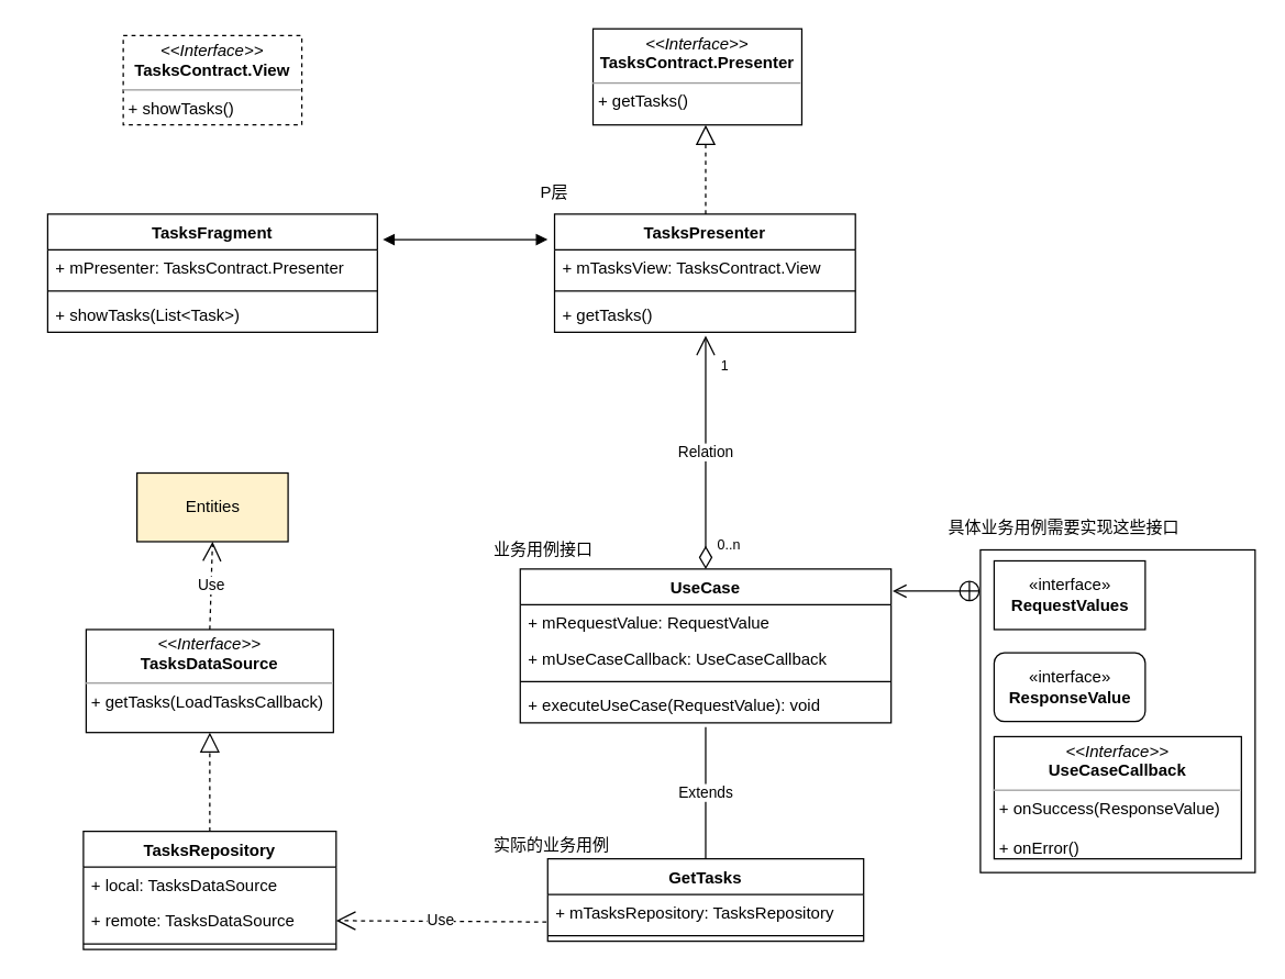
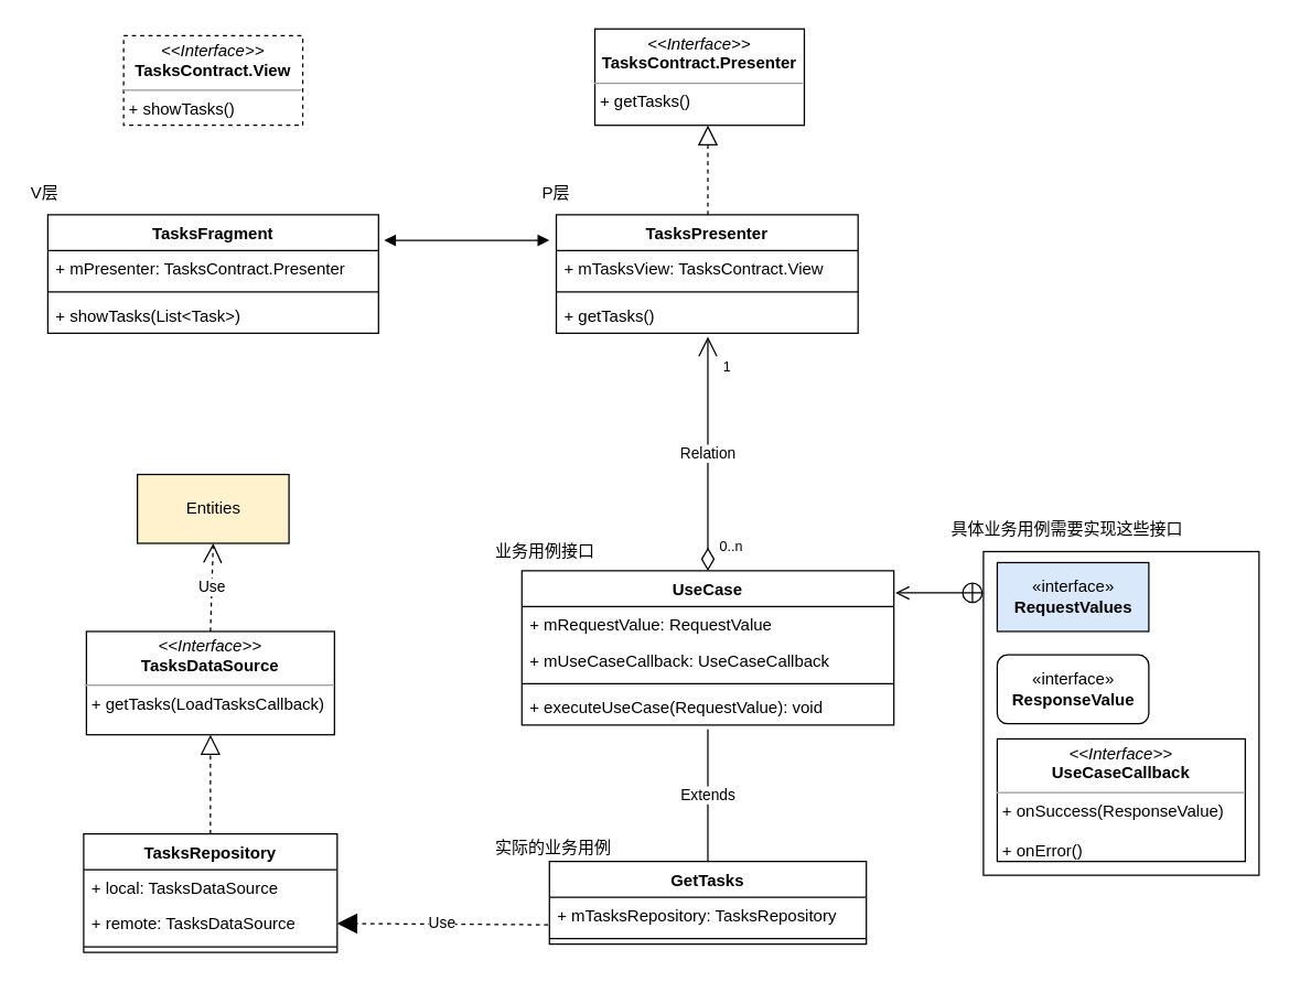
  <mxCell id="0" />
  <mxCell id="1" parent="0" />
  <mxCell id="2" value="GetTasks" style="swimlane;fontStyle=1;align=center;verticalAlign=top;childLayout=stackLayout;horizontal=1;startSize=26;horizontalStack=0;resizeParent=1;resizeParentMax=0;resizeLast=0;collapsible=1;marginBottom=0;" parent="1" vertex="1"><mxGeometry x="398" y="625" width="230" height="60" as="geometry" /></mxCell>
  <mxCell id="3" value="+ mTasksRepository: TasksRepository" style="text;strokeColor=none;fillColor=none;align=left;verticalAlign=top;spacingLeft=4;spacingRight=4;overflow=hidden;rotatable=0;points=[[0,0.5],[1,0.5]];portConstraint=eastwest;" parent="2" vertex="1"><mxGeometry y="26" width="230" height="26" as="geometry" /></mxCell>
  <mxCell id="4" value="" style="line;strokeWidth=1;fillColor=none;align=left;verticalAlign=middle;spacingTop=-1;spacingLeft=3;spacingRight=3;rotatable=0;labelPosition=right;points=[];portConstraint=eastwest;" parent="2" vertex="1"><mxGeometry y="52" width="230" height="8" as="geometry" /></mxCell>
  <mxCell id="5" value="Entities&lt;br&gt;" style="html=1;fillColor=#fff2cc;" parent="1" vertex="1"><mxGeometry x="99" y="344" width="110" height="50" as="geometry" /></mxCell>
  <mxCell id="6" value="UseCase" style="swimlane;fontStyle=1;align=center;verticalAlign=top;childLayout=stackLayout;horizontal=1;startSize=26;horizontalStack=0;resizeParent=1;resizeParentMax=0;resizeLast=0;collapsible=1;marginBottom=0;" parent="1" vertex="1"><mxGeometry x="378" y="414" width="270" height="112" as="geometry" /></mxCell>
  <mxCell id="7" value="+ mRequestValue: RequestValue" style="text;strokeColor=none;fillColor=none;align=left;verticalAlign=top;spacingLeft=4;spacingRight=4;overflow=hidden;rotatable=0;points=[[0,0.5],[1,0.5]];portConstraint=eastwest;" parent="6" vertex="1"><mxGeometry y="26" width="270" height="26" as="geometry" /></mxCell>
  <mxCell id="8" value="+ mUseCaseCallback: UseCaseCallback" style="text;strokeColor=none;fillColor=none;align=left;verticalAlign=top;spacingLeft=4;spacingRight=4;overflow=hidden;rotatable=0;points=[[0,0.5],[1,0.5]];portConstraint=eastwest;" parent="6" vertex="1"><mxGeometry y="52" width="270" height="26" as="geometry" /></mxCell>
  <mxCell id="9" value="" style="line;strokeWidth=1;fillColor=none;align=left;verticalAlign=middle;spacingTop=-1;spacingLeft=3;spacingRight=3;rotatable=0;labelPosition=right;points=[];portConstraint=eastwest;" parent="6" vertex="1"><mxGeometry y="78" width="270" height="8" as="geometry" /></mxCell>
  <mxCell id="10" value="+ executeUseCase(RequestValue): void" style="text;strokeColor=none;fillColor=none;align=left;verticalAlign=top;spacingLeft=4;spacingRight=4;overflow=hidden;rotatable=0;points=[[0,0.5],[1,0.5]];portConstraint=eastwest;" parent="6" vertex="1"><mxGeometry y="86" width="270" height="26" as="geometry" /></mxCell>
  <mxCell id="11" value="业务用例接口" style="text;html=1;resizable=0;points=[];autosize=1;align=left;verticalAlign=top;spacingTop=-4;" parent="1" vertex="1"><mxGeometry x="357" y="390" width="90" height="20" as="geometry" /></mxCell>
  <mxCell id="12" value="Extends" style="endArrow=none;endSize=16;endFill=0;html=1;entryX=0.5;entryY=1.115;entryDx=0;entryDy=0;entryPerimeter=0;exitX=0.5;exitY=0;exitDx=0;exitDy=0;" parent="1" source="2" target="10" edge="1"><mxGeometry width="160" relative="1" as="geometry"><mxPoint x="343" y="595" as="sourcePoint" /><mxPoint x="503" y="595" as="targetPoint" /></mxGeometry></mxCell>
  <mxCell id="13" value="实际的业务用例" style="text;html=1;resizable=0;points=[];autosize=1;align=left;verticalAlign=top;spacingTop=-4;" parent="1" vertex="1"><mxGeometry x="357" y="605" width="100" height="20" as="geometry" /></mxCell>
  <mxCell id="14" value="" style="endArrow=open;startArrow=circlePlus;endFill=0;startFill=0;endSize=8;html=1;entryX=1.004;entryY=0.143;entryDx=0;entryDy=0;entryPerimeter=0;" parent="1" target="6" edge="1"><mxGeometry width="160" relative="1" as="geometry"><mxPoint x="713" y="430" as="sourcePoint" /><mxPoint x="843" y="475" as="targetPoint" /></mxGeometry></mxCell>
  <mxCell id="15" value="" style="rounded=0;whiteSpace=wrap;html=1;" parent="1" vertex="1"><mxGeometry x="713" y="400" width="200" height="235" as="geometry" /></mxCell>
- <mxCell id="16" value="«interface»&lt;br&gt;&lt;b&gt;RequestValues&lt;/b&gt;&lt;br&gt;" style="html=1;" parent="1" vertex="1"><mxGeometry x="723" y="408" width="110" height="50" as="geometry" /></mxCell>
+ <mxCell id="16" value="«interface»&lt;br&gt;&lt;b&gt;RequestValues&lt;/b&gt;&lt;br&gt;" style="html=1;fillColor=#dae8fc;" parent="1" vertex="1"><mxGeometry x="723" y="408" width="110" height="50" as="geometry" /></mxCell>
  <mxCell id="17" value="«interface»&lt;br&gt;&lt;b&gt;ResponseValue&lt;/b&gt;&lt;br&gt;" style="html=1;rounded=1;" parent="1" vertex="1"><mxGeometry x="723" y="475" width="110" height="50" as="geometry" /></mxCell>
  <mxCell id="18" value="&lt;p style=&quot;margin: 0px ; margin-top: 4px ; text-align: center&quot;&gt;&lt;i&gt;&amp;lt;&amp;lt;Interface&amp;gt;&amp;gt;&lt;/i&gt;&lt;br&gt;&lt;b&gt;UseCaseCallback&lt;/b&gt;&lt;br&gt;&lt;/p&gt;&lt;hr size=&quot;1&quot;&gt;&lt;p style=&quot;margin: 0px ; margin-left: 4px&quot;&gt;&lt;span&gt;+ onSuccess(ResponseValue)&lt;/span&gt;&lt;br&gt;&lt;/p&gt;&lt;p style=&quot;margin: 0px ; margin-left: 4px&quot;&gt;&lt;span&gt;&lt;br&gt;&lt;/span&gt;&lt;/p&gt;&lt;p style=&quot;margin: 0px ; margin-left: 4px&quot;&gt;+ onError()&lt;/p&gt;" style="verticalAlign=top;align=left;overflow=fill;fontSize=12;fontFamily=Helvetica;html=1;" parent="1" vertex="1"><mxGeometry x="723" y="536" width="180" height="89" as="geometry" /></mxCell>
  <mxCell id="19" value="TasksRepository" style="swimlane;fontStyle=1;align=center;verticalAlign=top;childLayout=stackLayout;horizontal=1;startSize=26;horizontalStack=0;resizeParent=1;resizeParentMax=0;resizeLast=0;collapsible=1;marginBottom=0;" parent="1" vertex="1"><mxGeometry x="60" y="605" width="184" height="86" as="geometry" /></mxCell>
  <mxCell id="20" value="+ local: TasksDataSource" style="text;strokeColor=none;fillColor=none;align=left;verticalAlign=top;spacingLeft=4;spacingRight=4;overflow=hidden;rotatable=0;points=[[0,0.5],[1,0.5]];portConstraint=eastwest;" parent="19" vertex="1"><mxGeometry y="26" width="184" height="26" as="geometry" /></mxCell>
  <mxCell id="21" value="+ remote: TasksDataSource" style="text;strokeColor=none;fillColor=none;align=left;verticalAlign=top;spacingLeft=4;spacingRight=4;overflow=hidden;rotatable=0;points=[[0,0.5],[1,0.5]];portConstraint=eastwest;" parent="19" vertex="1"><mxGeometry y="52" width="184" height="26" as="geometry" /></mxCell>
  <mxCell id="22" value="" style="line;strokeWidth=1;fillColor=none;align=left;verticalAlign=middle;spacingTop=-1;spacingLeft=3;spacingRight=3;rotatable=0;labelPosition=right;points=[];portConstraint=eastwest;" parent="19" vertex="1"><mxGeometry y="78" width="184" height="8" as="geometry" /></mxCell>
  <mxCell id="23" value="&lt;p style=&quot;margin: 0px ; margin-top: 4px ; text-align: center&quot;&gt;&lt;i&gt;&amp;lt;&amp;lt;Interface&amp;gt;&amp;gt;&lt;/i&gt;&lt;br&gt;&lt;b&gt;TasksDataSource&lt;/b&gt;&lt;br&gt;&lt;/p&gt;&lt;hr size=&quot;1&quot;&gt;&lt;p style=&quot;margin: 0px ; margin-left: 4px&quot;&gt;&lt;span&gt;+ getTasks(LoadTasksCallback)&lt;/span&gt;&lt;br&gt;&lt;/p&gt;&lt;p style=&quot;margin: 0px ; margin-left: 4px&quot;&gt;&lt;br&gt;&lt;/p&gt;" style="verticalAlign=top;align=left;overflow=fill;fontSize=12;fontFamily=Helvetica;html=1;" parent="1" vertex="1"><mxGeometry x="62" y="458" width="180" height="75" as="geometry" /></mxCell>
  <mxCell id="24" value="" style="endArrow=block;dashed=1;endFill=0;endSize=12;html=1;entryX=0.5;entryY=1;entryDx=0;entryDy=0;exitX=0.5;exitY=0;exitDx=0;exitDy=0;" parent="1" source="19" target="23" edge="1"><mxGeometry width="160" relative="1" as="geometry"><mxPoint x="-18" y="573" as="sourcePoint" /><mxPoint x="142" y="573" as="targetPoint" /></mxGeometry></mxCell>
  <mxCell id="25" value="Use" style="endArrow=open;endSize=12;dashed=1;html=1;exitX=0.5;exitY=0;exitDx=0;exitDy=0;entryX=0.5;entryY=1;entryDx=0;entryDy=0;" parent="1" source="23" target="5" edge="1"><mxGeometry width="160" relative="1" as="geometry"><mxPoint x="112" y="414" as="sourcePoint" /><mxPoint x="272" y="414" as="targetPoint" /></mxGeometry></mxCell>
- <mxCell id="26" value="Use" style="endArrow=open;endSize=12;dashed=1;html=1;exitX=-0.004;exitY=0.769;exitDx=0;exitDy=0;entryX=1;entryY=0.5;entryDx=0;entryDy=0;exitPerimeter=0;" parent="1" source="3" target="21" edge="1"><mxGeometry width="160" relative="1" as="geometry"><mxPoint x="232" y="730" as="sourcePoint" /><mxPoint x="392" y="730" as="targetPoint" /></mxGeometry></mxCell>
+ <mxCell id="26" value="Use" style="endArrow=block;endSize=12;dashed=1;html=1;exitX=-0.004;exitY=0.769;exitDx=0;exitDy=0;entryX=1;entryY=0.5;entryDx=0;entryDy=0;exitPerimeter=0;" parent="1" source="3" target="21" edge="1"><mxGeometry width="160" relative="1" as="geometry"><mxPoint x="232" y="730" as="sourcePoint" /><mxPoint x="392" y="730" as="targetPoint" /></mxGeometry></mxCell>
  <mxCell id="27" value="具体业务用例需要实现这些接口" style="text;html=1;resizable=0;points=[];autosize=1;align=left;verticalAlign=top;spacingTop=-4;" parent="1" vertex="1"><mxGeometry x="688" y="374" width="180" height="20" as="geometry" /></mxCell>
  <mxCell id="28" value="TasksPresenter" style="swimlane;fontStyle=1;align=center;verticalAlign=top;childLayout=stackLayout;horizontal=1;startSize=26;horizontalStack=0;resizeParent=1;resizeParentMax=0;resizeLast=0;collapsible=1;marginBottom=0;" parent="1" vertex="1"><mxGeometry x="403" y="155.5" width="219" height="86" as="geometry" /></mxCell>
  <mxCell id="29" value="+ mTasksView: TasksContract.View" style="text;strokeColor=none;fillColor=none;align=left;verticalAlign=top;spacingLeft=4;spacingRight=4;overflow=hidden;rotatable=0;points=[[0,0.5],[1,0.5]];portConstraint=eastwest;" parent="28" vertex="1"><mxGeometry y="26" width="219" height="26" as="geometry" /></mxCell>
  <mxCell id="30" value="" style="line;strokeWidth=1;fillColor=none;align=left;verticalAlign=middle;spacingTop=-1;spacingLeft=3;spacingRight=3;rotatable=0;labelPosition=right;points=[];portConstraint=eastwest;" parent="28" vertex="1"><mxGeometry y="52" width="219" height="8" as="geometry" /></mxCell>
  <mxCell id="31" value="+ getTasks()" style="text;strokeColor=none;fillColor=none;align=left;verticalAlign=top;spacingLeft=4;spacingRight=4;overflow=hidden;rotatable=0;points=[[0,0.5],[1,0.5]];portConstraint=eastwest;" parent="28" vertex="1"><mxGeometry y="60" width="219" height="26" as="geometry" /></mxCell>
  <mxCell id="32" value="TasksFragment" style="swimlane;fontStyle=1;align=center;verticalAlign=top;childLayout=stackLayout;horizontal=1;startSize=26;horizontalStack=0;resizeParent=1;resizeParentMax=0;resizeLast=0;collapsible=1;marginBottom=0;" parent="1" vertex="1"><mxGeometry x="34" y="155.5" width="240" height="86" as="geometry" /></mxCell>
  <mxCell id="33" value="+ mPresenter: TasksContract.Presenter" style="text;strokeColor=none;fillColor=none;align=left;verticalAlign=top;spacingLeft=4;spacingRight=4;overflow=hidden;rotatable=0;points=[[0,0.5],[1,0.5]];portConstraint=eastwest;" parent="32" vertex="1"><mxGeometry y="26" width="240" height="26" as="geometry" /></mxCell>
  <mxCell id="34" value="" style="line;strokeWidth=1;fillColor=none;align=left;verticalAlign=middle;spacingTop=-1;spacingLeft=3;spacingRight=3;rotatable=0;labelPosition=right;points=[];portConstraint=eastwest;" parent="32" vertex="1"><mxGeometry y="52" width="240" height="8" as="geometry" /></mxCell>
  <mxCell id="35" value="+ showTasks(List&lt;Task&gt;)" style="text;strokeColor=none;fillColor=none;align=left;verticalAlign=top;spacingLeft=4;spacingRight=4;overflow=hidden;rotatable=0;points=[[0,0.5],[1,0.5]];portConstraint=eastwest;" parent="32" vertex="1"><mxGeometry y="60" width="240" height="26" as="geometry" /></mxCell>
  <mxCell id="36" value="&lt;p style=&quot;margin: 0px ; margin-top: 4px ; text-align: center&quot;&gt;&lt;i&gt;&amp;lt;&amp;lt;Interface&amp;gt;&amp;gt;&lt;/i&gt;&lt;br&gt;&lt;b&gt;TasksContract.Presenter&lt;/b&gt;&lt;/p&gt;&lt;hr size=&quot;1&quot;&gt;&lt;p style=&quot;margin: 0px ; margin-left: 4px&quot;&gt;+ getTasks()&lt;/p&gt;" style="verticalAlign=top;align=left;overflow=fill;fontSize=12;fontFamily=Helvetica;html=1;" parent="1" vertex="1"><mxGeometry x="431" y="20.5" width="152" height="70" as="geometry" /></mxCell>
  <mxCell id="37" value="&lt;p style=&quot;margin: 0px ; margin-top: 4px ; text-align: center&quot;&gt;&lt;i&gt;&amp;lt;&amp;lt;Interface&amp;gt;&amp;gt;&lt;/i&gt;&lt;br&gt;&lt;b&gt;TasksContract.View&lt;/b&gt;&lt;/p&gt;&lt;hr size=&quot;1&quot;&gt;&lt;p style=&quot;margin: 0px ; margin-left: 4px&quot;&gt;+ showTasks()&lt;/p&gt;" style="verticalAlign=top;align=left;overflow=fill;fontSize=12;fontFamily=Helvetica;html=1;dashed=1;" parent="1" vertex="1"><mxGeometry x="89" y="25.5" width="130" height="65" as="geometry" /></mxCell>
  <mxCell id="38" value="Relation" style="endArrow=open;html=1;endSize=12;startArrow=diamondThin;startSize=14;startFill=0;edgeStyle=orthogonalEdgeStyle;exitX=0.5;exitY=0;exitDx=0;exitDy=0;" parent="1" source="6" edge="1"><mxGeometry relative="1" as="geometry"><mxPoint x="513" y="384" as="sourcePoint" /><mxPoint x="513" y="244" as="targetPoint" /><Array as="points"><mxPoint x="513" y="264" /><mxPoint x="513" y="264" /></Array></mxGeometry></mxCell>
  <mxCell id="39" value="0..n" style="resizable=0;html=1;align=left;verticalAlign=top;labelBackgroundColor=#ffffff;fontSize=10;" parent="38" connectable="0" vertex="1"><mxGeometry x="-1" relative="1" as="geometry"><mxPoint x="7" y="-30" as="offset" /></mxGeometry></mxCell>
  <mxCell id="40" value="1" style="resizable=0;html=1;align=right;verticalAlign=top;labelBackgroundColor=#ffffff;fontSize=10;" parent="38" connectable="0" vertex="1"><mxGeometry x="1" relative="1" as="geometry"><mxPoint x="17" y="10" as="offset" /></mxGeometry></mxCell>
  <mxCell id="41" value="" style="endArrow=block;dashed=1;endFill=0;endSize=12;html=1;exitX=0.5;exitY=0;exitDx=0;exitDy=0;entryX=0.5;entryY=1;entryDx=0;entryDy=0;" parent="1" edge="1"><mxGeometry width="160" relative="1" as="geometry"><mxPoint x="513" y="155.5" as="sourcePoint" /><mxPoint x="513" y="90.5" as="targetPoint" /></mxGeometry></mxCell>
  <mxCell id="42" value="" style="endArrow=block;startArrow=block;endFill=1;startFill=1;html=1;" parent="1" edge="1"><mxGeometry width="160" relative="1" as="geometry"><mxPoint x="278" y="174" as="sourcePoint" /><mxPoint x="398" y="174" as="targetPoint" /></mxGeometry></mxCell>
+ <mxCell id="43" value="V层" style="text;html=1;resizable=0;points=[];autosize=1;align=left;verticalAlign=top;spacingTop=-4;" vertex="1" parent="1"><mxGeometry x="20" y="130" width="40" height="20" as="geometry" /></mxCell>
  <mxCell id="44" value="P层" style="text;html=1;resizable=0;points=[];autosize=1;align=left;verticalAlign=top;spacingTop=-4;" vertex="1" parent="1"><mxGeometry x="391" y="130" width="40" height="20" as="geometry" /></mxCell>
